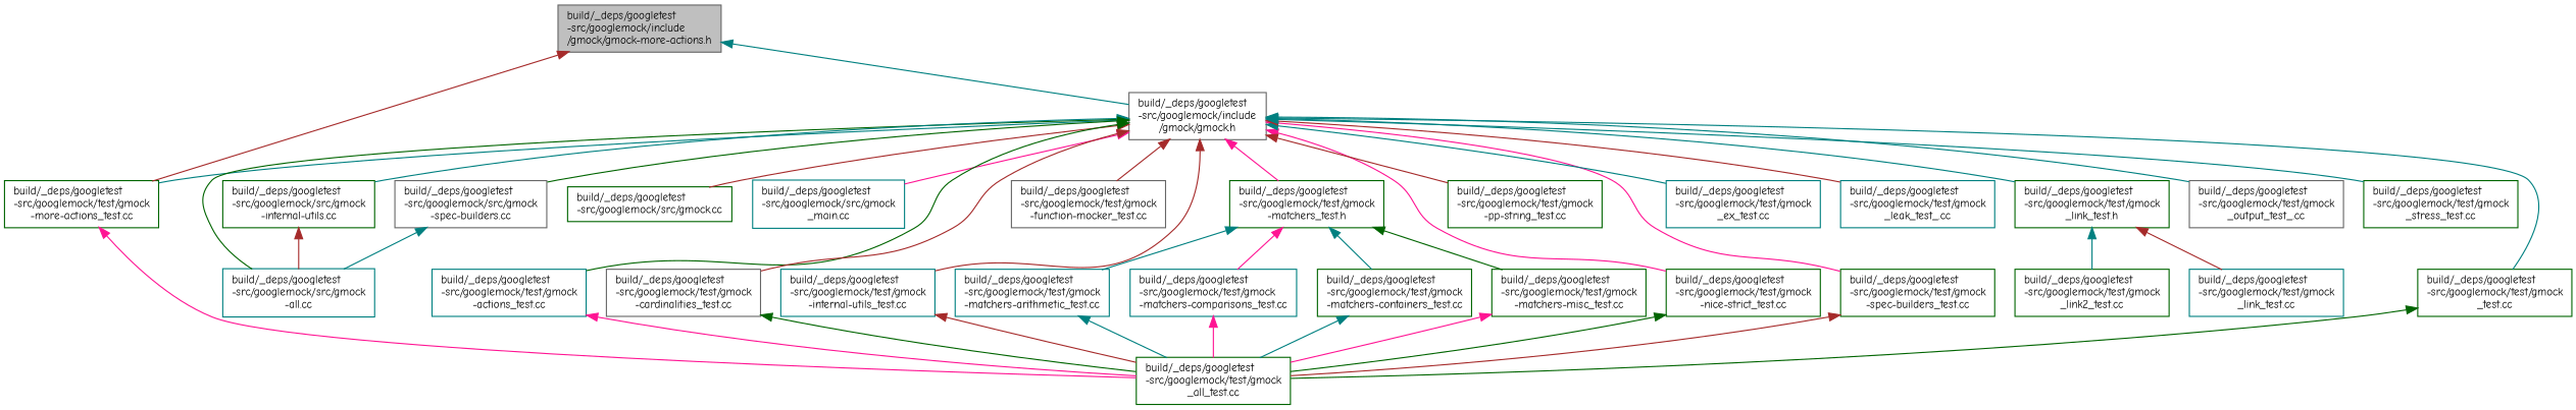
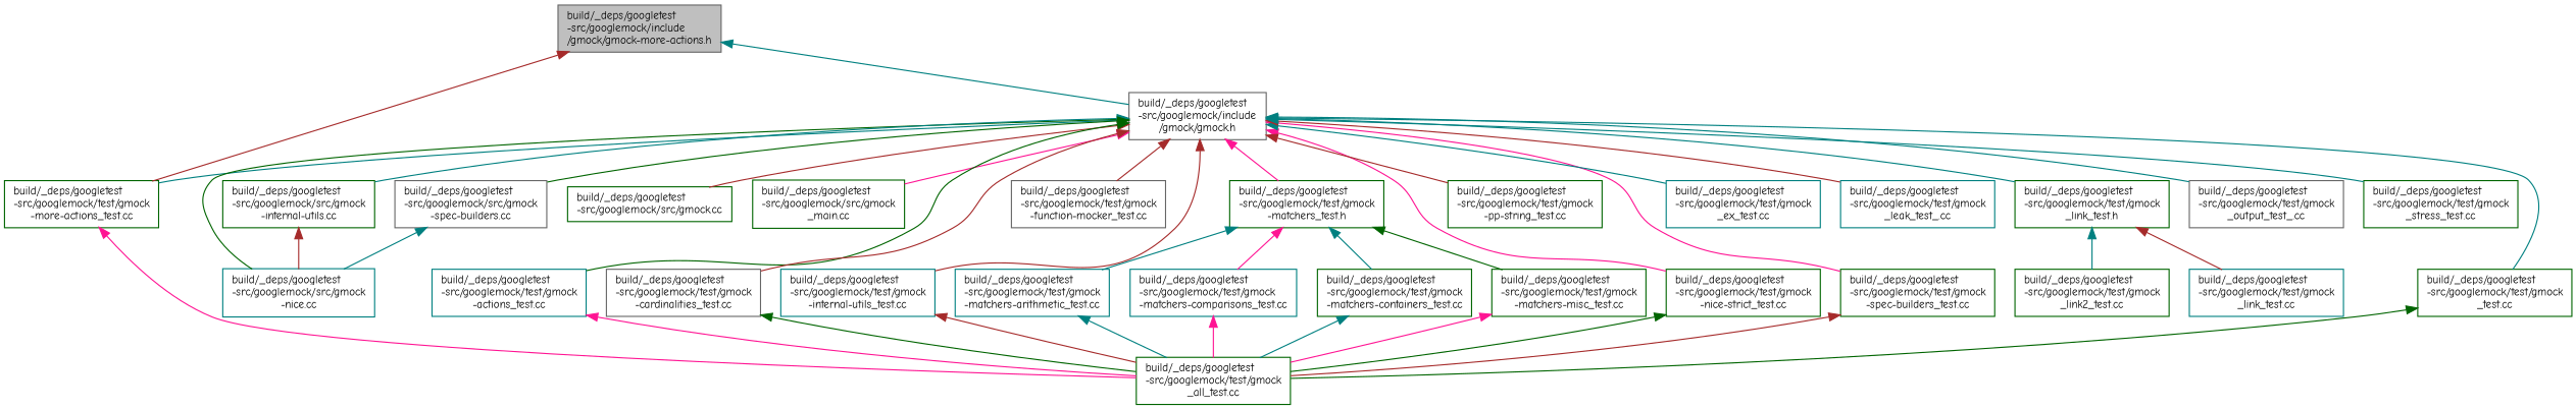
  digraph {
    fontname="Comic Neue"
    node [color=darkgreen fillcolor=white fontname="Comic Neue" fontsize=10 shape=record style=filled]
    edge [color=teal dir=back fontname="Comic Neue" fontsize=10 labelfontname=Helvetica labelfontsize=10 style=solid]
    n1 [color=gray40 fillcolor=grey75 fontcolor=black height=0.2 label="build/_deps/googletest\l-src/googlemock/include\l/gmock/gmock-more-actions.h" width=0.4]
    n2 [color=gray40 height=0.2 label="build/_deps/googletest\l-src/googlemock/include\l/gmock/gmock.h" width=0.4]
    n3 [height=0.2 label="build/_deps/googletest\l-src/googlemock/test/gmock\l-more-actions_test.cc" width=0.4]
-   n4 [color=teal height=0.2 label="build/_deps/googletest\l-src/googlemock/src/gmock\l-all.cc" width=0.4]
+   n4 [color=teal height=0.2 label="build/_deps/googletest\l-src/googlemock/src/gmock\l-nice.cc" width=0.4]
    n5 [height=0.2 label="build/_deps/googletest\l-src/googlemock/src/gmock\l-internal-utils.cc" width=0.4]
    n6 [color=gray40 height=0.2 label="build/_deps/googletest\l-src/googlemock/src/gmock\l-spec-builders.cc" width=0.4]
    n7 [height=0.2 label="build/_deps/googletest\l-src/googlemock/src/gmock.cc" width=0.4]
-   n8 [color=teal height=0.2 label="build/_deps/googletest\l-src/googlemock/src/gmock\l_main.cc" width=0.4]
+   n8 [height=0.2 label="build/_deps/googletest\l-src/googlemock/src/gmock\l_main.cc" width=0.4]
    n9 [color=teal height=0.2 label="build/_deps/googletest\l-src/googlemock/test/gmock\l-actions_test.cc" width=0.4]
    n10 [color=gray40 height=0.2 label="build/_deps/googletest\l-src/googlemock/test/gmock\l-cardinalities_test.cc" width=0.4]
    n11 [color=gray40 height=0.2 label="build/_deps/googletest\l-src/googlemock/test/gmock\l-function-mocker_test.cc" width=0.4]
    n12 [color=teal height=0.2 label="build/_deps/googletest\l-src/googlemock/test/gmock\l-internal-utils_test.cc" width=0.4]
    n13 [height=0.2 label="build/_deps/googletest\l-src/googlemock/test/gmock\l-matchers_test.h" width=0.4]
    n14 [height=0.2 label="build/_deps/googletest\l-src/googlemock/test/gmock\l-nice-strict_test.cc" width=0.4]
    n15 [height=0.2 label="build/_deps/googletest\l-src/googlemock/test/gmock\l-pp-string_test.cc" width=0.4]
    n16 [height=0.2 label="build/_deps/googletest\l-src/googlemock/test/gmock\l-spec-builders_test.cc" width=0.4]
    n17 [color=teal height=0.2 label="build/_deps/googletest\l-src/googlemock/test/gmock\l_ex_test.cc" width=0.4]
    n18 [color=teal height=0.2 label="build/_deps/googletest\l-src/googlemock/test/gmock\l_leak_test_.cc" width=0.4]
    n19 [height=0.2 label="build/_deps/googletest\l-src/googlemock/test/gmock\l_link_test.h" width=0.4]
    n20 [color=gray40 height=0.2 label="build/_deps/googletest\l-src/googlemock/test/gmock\l_output_test_.cc" width=0.4]
    n21 [height=0.2 label="build/_deps/googletest\l-src/googlemock/test/gmock\l_stress_test.cc" width=0.4]
    n22 [height=0.2 label="build/_deps/googletest\l-src/googlemock/test/gmock\l_test.cc" width=0.4]
    n23 [height=0.2 label="build/_deps/googletest\l-src/googlemock/test/gmock\l_all_test.cc" width=0.4]
    n24 [color=teal height=0.2 label="build/_deps/googletest\l-src/googlemock/test/gmock\l-matchers-arithmetic_test.cc" width=0.4]
    n25 [color=teal height=0.2 label="build/_deps/googletest\l-src/googlemock/test/gmock\l-matchers-comparisons_test.cc" width=0.4]
    n26 [height=0.2 label="build/_deps/googletest\l-src/googlemock/test/gmock\l-matchers-containers_test.cc" width=0.4]
    n27 [height=0.2 label="build/_deps/googletest\l-src/googlemock/test/gmock\l-matchers-misc_test.cc" width=0.4]
    n28 [height=0.2 label="build/_deps/googletest\l-src/googlemock/test/gmock\l_link2_test.cc" width=0.4]
    n29 [color=teal height=0.2 label="build/_deps/googletest\l-src/googlemock/test/gmock\l_link_test.cc" width=0.4]
    n1 -> n2
    n1 -> n3 [color=brown]
    n2 -> n3
    n2 -> n4 [color=darkgreen]
    n2 -> n5
    n2 -> n6 [color=darkgreen]
    n2 -> n7 [color=brown]
    n2 -> n8 [color=deeppink]
    n2 -> n9 [color=darkgreen]
    n2 -> n10 [color=brown]
    n2 -> n11 [color=brown]
    n2 -> n12 [color=brown]
    n2 -> n13 [color=deeppink]
    n2 -> n14 [color=deeppink]
    n2 -> n15 [color=brown]
    n2 -> n16 [color=deeppink]
    n2 -> n17
    n2 -> n18 [color=brown]
    n2 -> n19
    n2 -> n20
    n2 -> n21
    n2 -> n22
    n3 -> n23 [color=deeppink]
    n5 -> n4 [color=brown]
    n6 -> n4
    n9 -> n23 [color=deeppink]
    n10 -> n23 [color=darkgreen]
    n12 -> n23 [color=brown]
    n13 -> n24
    n13 -> n25 [color=deeppink]
    n13 -> n26
    n13 -> n27 [color=darkgreen]
    n14 -> n23 [color=darkgreen]
    n16 -> n23 [color=brown]
    n19 -> n28
    n19 -> n29 [color=brown]
    n22 -> n23 [color=darkgreen]
    n24 -> n23
    n25 -> n23 [color=deeppink]
    n26 -> n23
    n27 -> n23 [color=deeppink]
  }
